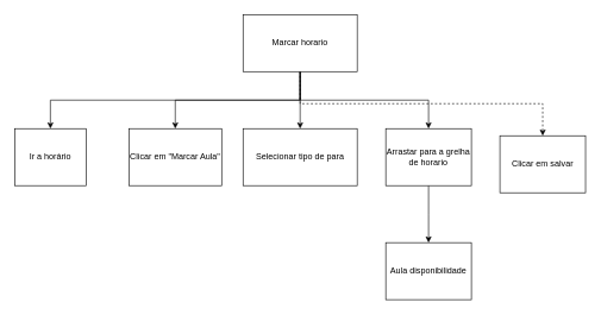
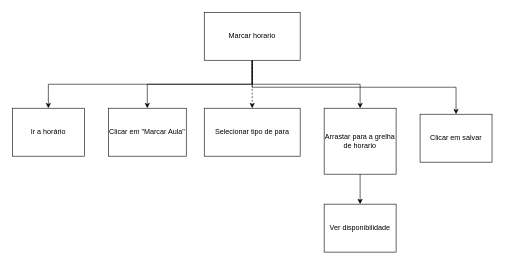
  <mxCell id="0" />
  <mxCell id="1" parent="0" />
  <mxCell id="2" style="edgeStyle=orthogonalEdgeStyle;rounded=0;orthogonalLoop=1;jettySize=auto;html=1;exitX=0.5;exitY=1;exitDx=0;exitDy=0;entryX=0.5;entryY=0;entryDx=0;entryDy=0;" edge="1" parent="1" source="7" target="8"><mxGeometry relative="1" as="geometry" /></mxCell>
  <mxCell id="3" style="edgeStyle=orthogonalEdgeStyle;rounded=0;orthogonalLoop=1;jettySize=auto;html=1;exitX=0.5;exitY=1;exitDx=0;exitDy=0;entryX=0.5;entryY=0;entryDx=0;entryDy=0;" edge="1" parent="1" source="7" target="9"><mxGeometry relative="1" as="geometry" /></mxCell>
- <mxCell id="4" style="edgeStyle=orthogonalEdgeStyle;rounded=0;orthogonalLoop=1;jettySize=auto;html=1;exitX=0.5;exitY=1;exitDx=0;exitDy=0;entryX=0.5;entryY=0;entryDx=0;entryDy=0;" edge="1" parent="1" source="7" target="10"><mxGeometry relative="1" as="geometry" /></mxCell>
+ <mxCell id="4" style="edgeStyle=orthogonalEdgeStyle;rounded=0;orthogonalLoop=1;jettySize=auto;html=1;exitX=0.5;exitY=1;exitDx=0;exitDy=0;entryX=0.5;entryY=0;entryDx=0;entryDy=0;dashed=1;" edge="1" parent="1" source="7" target="10"><mxGeometry relative="1" as="geometry" /></mxCell>
  <mxCell id="5" style="edgeStyle=orthogonalEdgeStyle;rounded=0;orthogonalLoop=1;jettySize=auto;html=1;exitX=0.5;exitY=1;exitDx=0;exitDy=0;entryX=0.5;entryY=0;entryDx=0;entryDy=0;" edge="1" parent="1" source="7" target="12"><mxGeometry relative="1" as="geometry" /></mxCell>
- <mxCell id="6" style="edgeStyle=orthogonalEdgeStyle;rounded=0;orthogonalLoop=1;jettySize=auto;html=1;exitX=0.5;exitY=1;exitDx=0;exitDy=0;entryX=0.5;entryY=0;entryDx=0;entryDy=0;dashed=1;" edge="1" parent="1" source="7" target="13"><mxGeometry relative="1" as="geometry" /></mxCell>
+ <mxCell id="6" style="edgeStyle=orthogonalEdgeStyle;rounded=0;orthogonalLoop=1;jettySize=auto;html=1;exitX=0.5;exitY=1;exitDx=0;exitDy=0;entryX=0.5;entryY=0;entryDx=0;entryDy=0;" edge="1" parent="1" source="7" target="13"><mxGeometry relative="1" as="geometry" /></mxCell>
  <mxCell id="7" value="Marcar horario" style="rounded=0;whiteSpace=wrap;html=1;" vertex="1" parent="1"><mxGeometry x="340" y="20" width="160" height="80" as="geometry" /></mxCell>
- <mxCell id="8" value="Ir a horário" style="rounded=0;whiteSpace=wrap;html=1;" vertex="1" parent="1"><mxGeometry x="20" y="180" width="100" height="80" as="geometry" /></mxCell>
+ <mxCell id="8" value="Ir a horário" style="rounded=0;whiteSpace=wrap;html=1;" vertex="1" parent="1"><mxGeometry y="180" width="120" height="80" as="geometry" x="20" /></mxCell>
  <mxCell id="9" value="Clicar em &quot;Marcar Aula&quot;" style="rounded=0;whiteSpace=wrap;html=1;" vertex="1" parent="1"><mxGeometry x="180" y="180" width="130" height="80" as="geometry" /></mxCell>
  <mxCell id="10" value="Selecionar tipo de para" style="rounded=0;whiteSpace=wrap;html=1;" vertex="1" parent="1"><mxGeometry x="340" y="180" width="160" height="80" as="geometry" /></mxCell>
  <mxCell id="11" style="edgeStyle=orthogonalEdgeStyle;rounded=0;orthogonalLoop=1;jettySize=auto;html=1;exitX=0.5;exitY=1;exitDx=0;exitDy=0;" edge="1" parent="1" source="12"><mxGeometry relative="1" as="geometry"><mxPoint x="600" y="340" as="targetPoint" /></mxGeometry></mxCell>
- <mxCell id="12" value="Arrastar para a grelha de horario" style="rounded=0;whiteSpace=wrap;html=1;" vertex="1" parent="1"><mxGeometry x="540" y="180" width="120" height="80" as="geometry" /></mxCell>
+ <mxCell id="12" value="Arrastar para a grelha de horario" style="rounded=0;whiteSpace=wrap;html=1;" vertex="1" parent="1"><mxGeometry x="540" y="180" width="120" height="110" as="geometry" /></mxCell>
  <mxCell id="13" value="Clicar em salvar" style="rounded=0;whiteSpace=wrap;html=1;" vertex="1" parent="1"><mxGeometry x="700" y="190" width="120" height="80" as="geometry" /></mxCell>
- <mxCell id="14" value="Aula disponibilidade" style="rounded=0;whiteSpace=wrap;html=1;" vertex="1" parent="1"><mxGeometry x="540" y="340" width="120" height="80" as="geometry" /></mxCell>
+ <mxCell id="14" value="Ver disponibilidade" style="rounded=0;whiteSpace=wrap;html=1;" vertex="1" parent="1"><mxGeometry x="540" y="340" width="120" height="80" as="geometry" /></mxCell>
